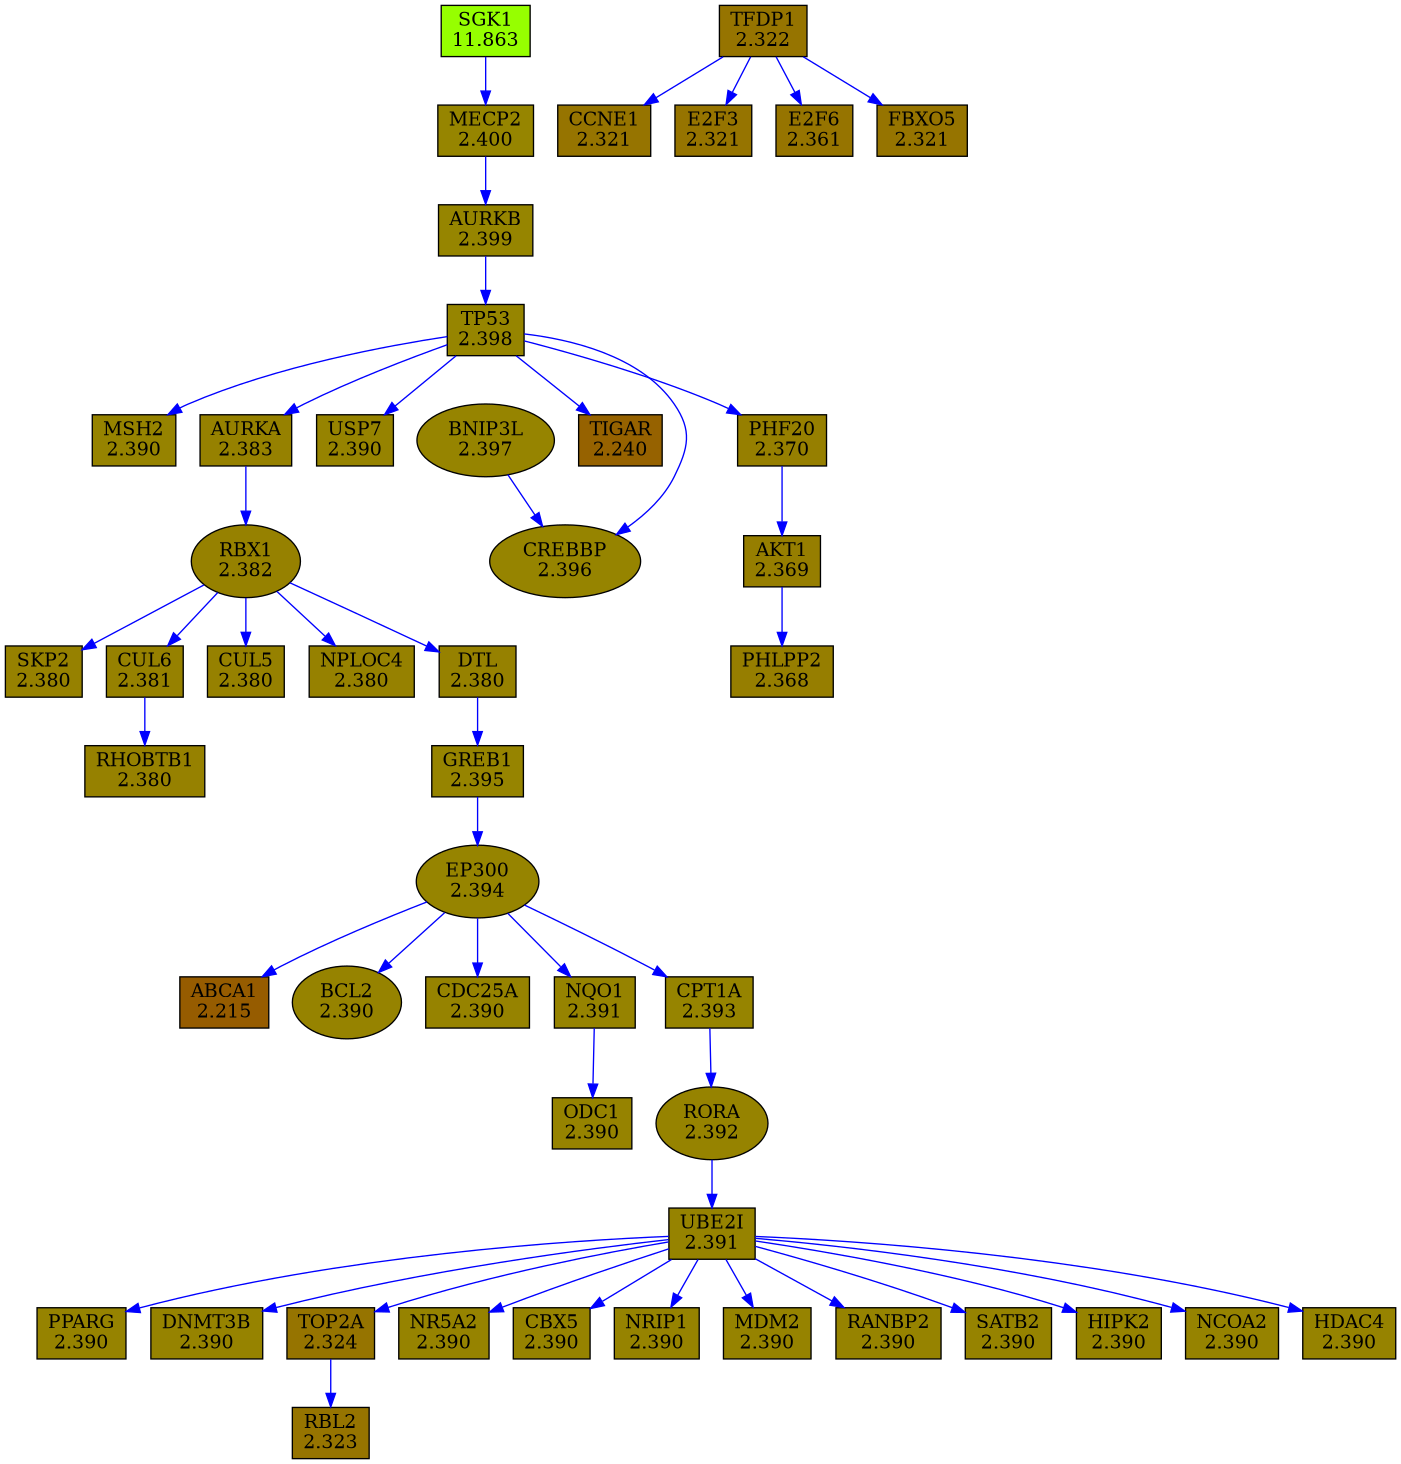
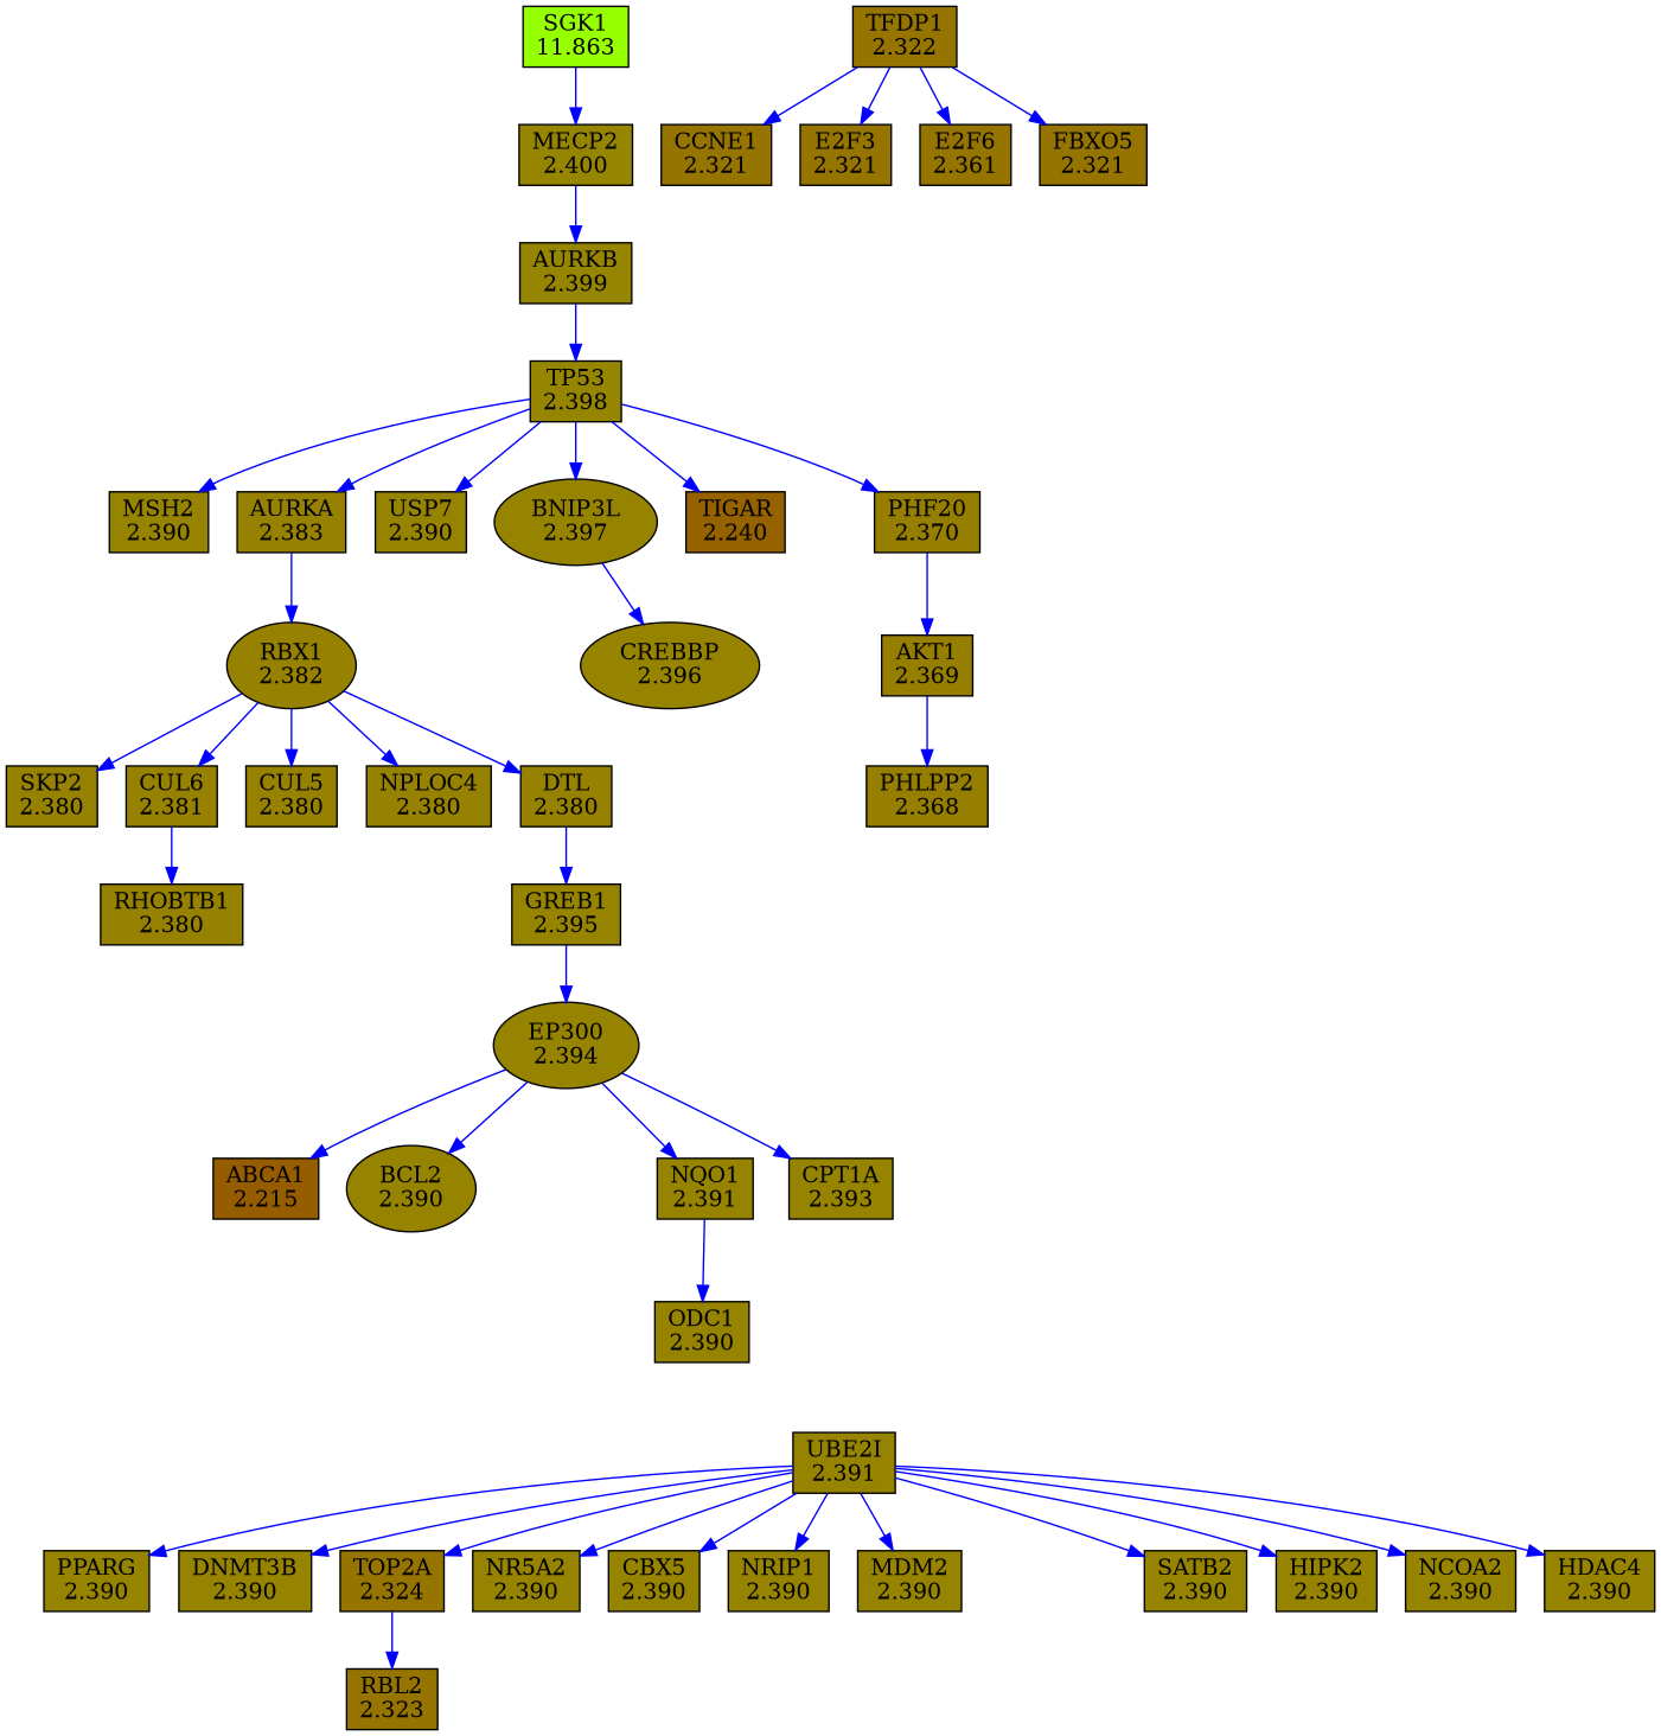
  digraph {
    node [fillcolor="#968300" shape=box style=filled]
    edge [color=blue]
    n1 [fillcolor="#965c00" label="ABCA1\n2.215"]
    n2 [fillcolor="#967e00" label="AKT1\n2.369"]
    n3 [fillcolor="#967e00" label="PHLPP2\n2.368"]
    n4 [fillcolor="#968500" label="TP53\n2.398"]
    n5 [label="MSH2\n2.390"]
    n6 [fillcolor="#968100" label="AURKA\n2.383"]
    n7 [label="USP7\n2.390"]
    n8 [fillcolor="#968400" label="BNIP3L\n2.397" shape=ellipse]
    n9 [fillcolor="#966200" label="TIGAR\n2.240"]
    n10 [fillcolor="#967f00" label="PHF20\n2.370"]
    n11 [fillcolor="#968100" label="RBX1\n2.382" shape=ellipse]
    n12 [fillcolor="#968400" label="CREBBP\n2.396" shape=ellipse]
    n13 [fillcolor="#968100" label="SKP2\n2.380"]
    n14 [fillcolor="#968100" label="CUL6\n2.381"]
    n15 [fillcolor="#968100" label="CUL5\n2.380"]
    n16 [fillcolor="#968100" label="NPLOC4\n2.380"]
    n17 [fillcolor="#968100" label="DTL\n2.380"]
    n18 [fillcolor="#968500" label="AURKB\n2.399"]
    n19 [label="ODC1\n2.390"]
    n20 [fillcolor="#967400" label="TFDP1\n2.322"]
    n21 [fillcolor="#967400" label="CCNE1\n2.321"]
    n22 [fillcolor="#967400" label="E2F3\n2.321"]
    n23 [fillcolor="#967400" label="E2F6\n2.361"]
    n24 [fillcolor="#967400" label="FBXO5\n2.321"]
    n25 [fillcolor="#968400" label="EP300\n2.394" shape=ellipse]
    n26 [label="BCL2\n2.390" shape=ellipse]
-   n27 [label="CDC25A\n2.390"]
    n28 [label="NQO1\n2.391"]
    n29 [fillcolor="#968400" label="CPT1A\n2.393"]
-   n30 [label="RORA\n2.392" shape=ellipse]
    n31 [label="PPARG\n2.390"]
    n32 [fillcolor="#968100" label="RHOBTB1\n2.380"]
    n33 [fillcolor="#968400" label="GREB1\n2.395"]
    n34 [label="DNMT3B\n2.390"]
    n35 [fillcolor="#967400" label="RBL2\n2.323"]
    n36 [fillcolor="#967400" label="TOP2A\n2.324"]
    n37 [label="NR5A2\n2.390"]
    n38 [label="CBX5\n2.390"]
    n39 [fillcolor="#968500" label="MECP2\n2.400"]
    n40 [label="NRIP1\n2.390"]
    n41 [label="MDM2\n2.390"]
-   n42 [label="RANBP2\n2.390"]
    n43 [label="UBE2I\n2.391"]
    n44 [label="SATB2\n2.390"]
    n45 [label="HIPK2\n2.390"]
    n46 [label="NCOA2\n2.390"]
    n47 [label="HDAC4\n2.390"]
    n48 [fillcolor="#96ff00" label="SGK1\n11.863"]
    n2 -> n3
    n4 -> n5
    n4 -> n6
    n4 -> n7
-   n4 -> n12
+   n4 -> n8
    n4 -> n9
    n4 -> n10
    n6 -> n11
    n8 -> n12
    n10 -> n2
    n11 -> n13
    n11 -> n14
    n11 -> n15
    n11 -> n16
    n11 -> n17
    n14 -> n32
    n17 -> n33
    n18 -> n4
    n20 -> n21
    n20 -> n22
    n20 -> n23
    n20 -> n24
    n25 -> n1
    n25 -> n26
-   n25 -> n27
    n25 -> n28
    n25 -> n29
    n28 -> n19
-   n29 -> n30
-   n30 -> n43
    n33 -> n25
    n36 -> n35
    n39 -> n18
    n43 -> n31
    n43 -> n34
    n43 -> n36
    n43 -> n37
    n43 -> n38
    n43 -> n40
    n43 -> n41
-   n43 -> n42
    n43 -> n44
    n43 -> n45
    n43 -> n46
    n43 -> n47
    n48 -> n39
  }
